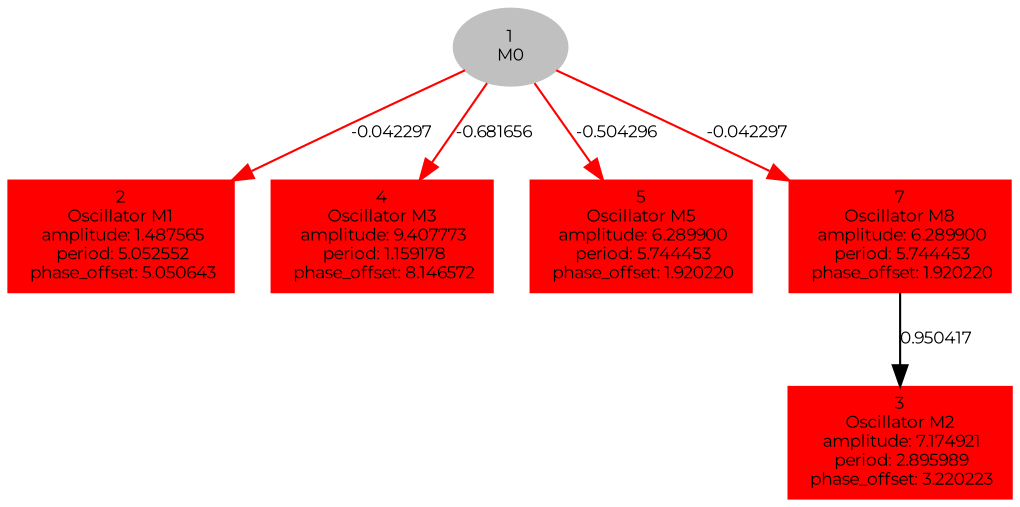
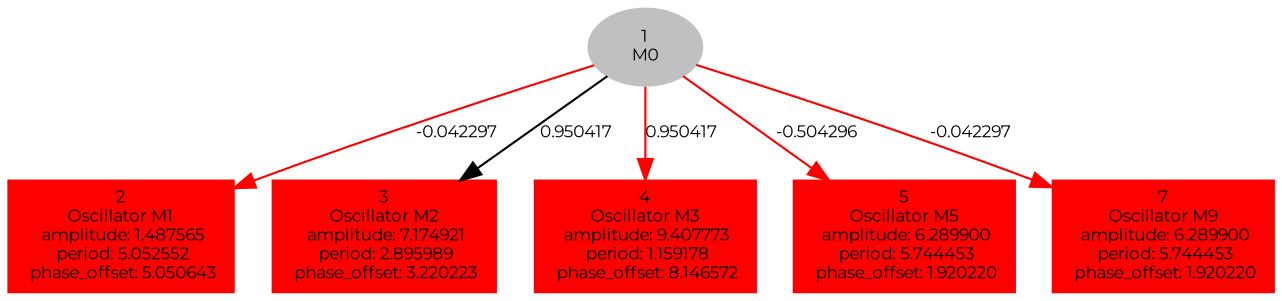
  digraph {
    fontname=Montserrat
    forcelabels=true
    node [color=red fontname=Montserrat fontsize=8 style=filled shape=box]
    edge [color=red fontname=Montserrat fontsize=8]
    n1 [color=grey label=<1<BR/>M0> shape=""]
    n2 [label=<2<BR />Oscillator M1<BR /> amplitude: 1.487565<BR /> period: 5.052552<BR /> phase_offset: 5.050643>]
    n3 [label=<3<BR />Oscillator M2<BR /> amplitude: 7.174921<BR /> period: 2.895989<BR /> phase_offset: 3.220223>]
    n4 [label=<4<BR />Oscillator M3<BR /> amplitude: 9.407773<BR /> period: 1.159178<BR /> phase_offset: 8.146572>]
    n5 [label=<5<BR />Oscillator M5<BR /> amplitude: 6.289900<BR /> period: 5.744453<BR /> phase_offset: 1.920220>]
-   n6 [label=<7<BR />Oscillator M8<BR /> amplitude: 6.289900<BR /> period: 5.744453<BR /> phase_offset: 1.920220>]
+   n6 [label=<7<BR />Oscillator M9<BR /> amplitude: 6.289900<BR /> period: 5.744453<BR /> phase_offset: 1.920220>]
    n1 -> n2 [label="-0.042297 "]
-   n6 -> n3 [color=black label="0.950417 "]
-   n1 -> n4 [label="-0.681656 "]
+   n1 -> n3 [color=black label="0.950417 "]
+   n1 -> n4 [label="0.950417 "]
    n1 -> n5 [label="-0.504296 "]
    n1 -> n6 [label="-0.042297 "]
  }
